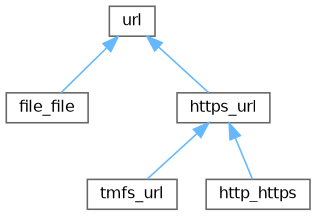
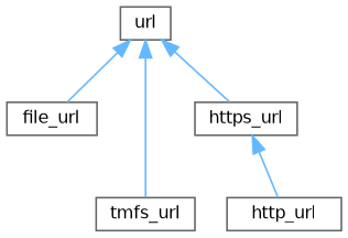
  digraph {
    rankdir=TB
    node [color=grey40 fillcolor=white fontname=Helvetica fontsize=10 shape=box style=filled]
    edge [color=steelblue1 dir=back fontname=Helvetica fontsize=10 labelfontname=Helvetica labelfontsize=10 style=solid]
    n1 [height=0.2 label=url width=0.4]
-   n2 [height=0.2 label=file_file width=0.4]
+   n2 [height=0.2 label=file_url width=0.4]
    n3 [height=0.2 label=https_url width=0.4]
    n4 [height=0.2 label=tmfs_url width=0.4]
-   n5 [height=0.2 label=http_https width=0.4]
+   n5 [height=0.2 label=http_url width=0.4]
    n1 -> n2
    n1 -> n3
-   n3 -> n4
+   n1 -> n4
    n3 -> n5
  }
